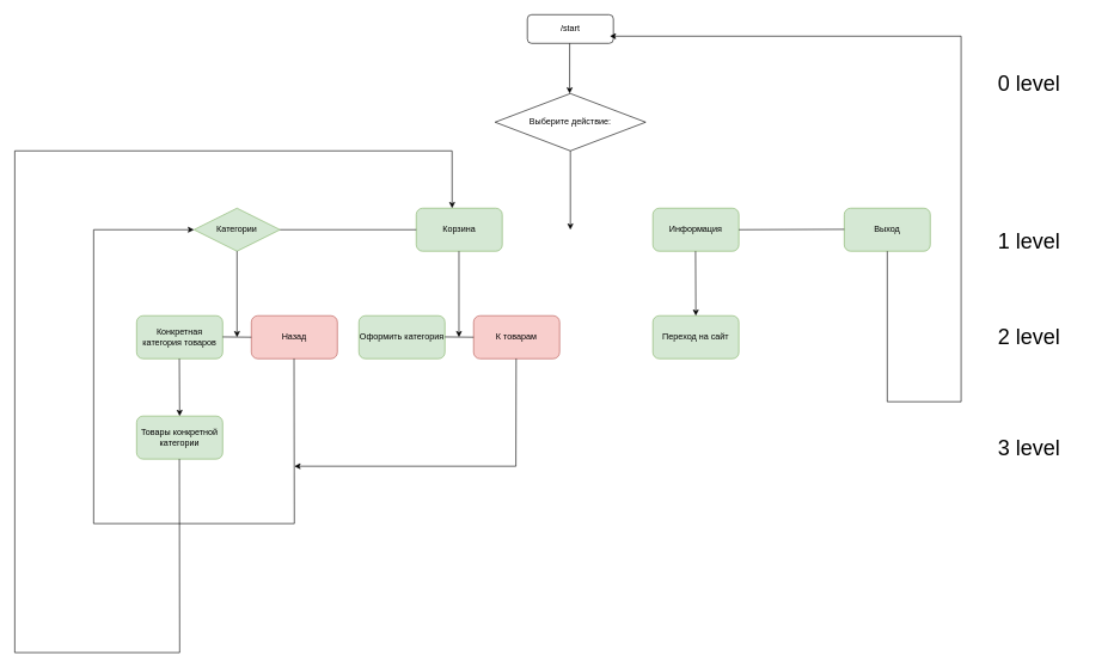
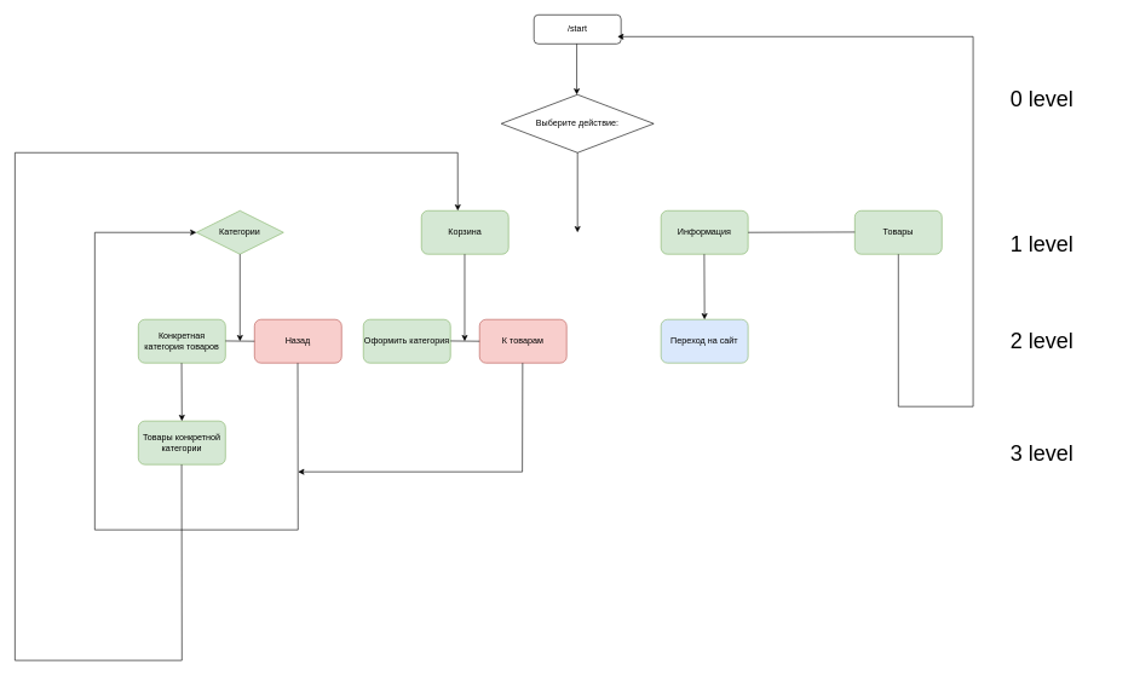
  <mxCell id="0" />
  <mxCell id="1" parent="0" />
  <mxCell id="2" value="/start" style="rounded=1;whiteSpace=wrap;html=1;" vertex="1" parent="1"><mxGeometry x="735" y="20" width="120" height="40" as="geometry" /></mxCell>
  <mxCell id="3" value="Выберите действие:" style="rhombus;whiteSpace=wrap;html=1;" vertex="1" parent="1"><mxGeometry x="690" y="130" width="210" height="80" as="geometry" /></mxCell>
  <mxCell id="4" value="Категории" style="rhombus;whiteSpace=wrap;html=1;fillColor=#d5e8d4;strokeColor=#82b366;" vertex="1" parent="1"><mxGeometry x="270" y="290" width="120" height="60" as="geometry" /></mxCell>
  <mxCell id="5" value="Корзина" style="rounded=1;whiteSpace=wrap;html=1;fillColor=#d5e8d4;strokeColor=#82b366;" vertex="1" parent="1"><mxGeometry x="580" y="290" width="120" height="60" as="geometry" /></mxCell>
  <mxCell id="6" value="Информация" style="rounded=1;whiteSpace=wrap;html=1;fillColor=#d5e8d4;strokeColor=#82b366;" vertex="1" parent="1"><mxGeometry x="910" y="290" width="120" height="60" as="geometry" /></mxCell>
- <mxCell id="7" value="Выход" style="rounded=1;whiteSpace=wrap;html=1;fillColor=#d5e8d4;strokeColor=#82b366;" vertex="1" parent="1"><mxGeometry x="1177" y="290" width="120" height="60" as="geometry" /></mxCell>
+ <mxCell id="7" value="Товары" style="rounded=1;whiteSpace=wrap;html=1;fillColor=#d5e8d4;strokeColor=#82b366;" vertex="1" parent="1"><mxGeometry x="1177" y="290" width="120" height="60" as="geometry" /></mxCell>
  <mxCell id="8" value="Конкретная категория товаров" style="rounded=1;whiteSpace=wrap;html=1;fillColor=#d5e8d4;strokeColor=#82b366;" vertex="1" parent="1"><mxGeometry x="190" y="440" width="120" height="60" as="geometry" /></mxCell>
  <mxCell id="9" value="Назад" style="rounded=1;whiteSpace=wrap;html=1;fillColor=#f8cecc;strokeColor=#b85450;" vertex="1" parent="1"><mxGeometry y="440" width="120" height="60" as="geometry" x="350" /></mxCell>
  <mxCell id="10" value="Оформить категория" style="rounded=1;whiteSpace=wrap;html=1;fillColor=#d5e8d4;strokeColor=#82b366;" vertex="1" parent="1"><mxGeometry x="500" y="440" width="120" height="60" as="geometry" /></mxCell>
  <mxCell id="11" value="К товарам" style="rounded=1;whiteSpace=wrap;html=1;fillColor=#f8cecc;strokeColor=#b85450;" vertex="1" parent="1"><mxGeometry x="660" y="440" width="120" height="60" as="geometry" /></mxCell>
- <mxCell id="12" value="Переход на сайт" style="rounded=1;whiteSpace=wrap;html=1;fillColor=#d5e8d4;strokeColor=#82b366;" vertex="1" parent="1"><mxGeometry x="910" y="440" width="120" height="60" as="geometry" /></mxCell>
+ <mxCell id="12" value="Переход на сайт" style="rounded=1;whiteSpace=wrap;html=1;fillColor=#dae8fc;strokeColor=#82b366;" vertex="1" parent="1"><mxGeometry x="910" y="440" width="120" height="60" as="geometry" /></mxCell>
  <mxCell id="13" value="Товары конкретной категории" style="rounded=1;whiteSpace=wrap;html=1;fillColor=#d5e8d4;strokeColor=#82b366;" vertex="1" parent="1"><mxGeometry x="190" y="580" width="120" height="60" as="geometry" /></mxCell>
- <mxCell id="14" value="" style="endArrow=none;html=1;rounded=0;entryX=0;entryY=0.5;entryDx=0;entryDy=0;exitX=1;exitY=0.5;exitDx=0;exitDy=0;" edge="1" parent="1" source="4" target="5"><mxGeometry width="50" height="50" relative="1" as="geometry"><mxPoint x="460" y="280" as="sourcePoint" /><mxPoint x="510" y="230" as="targetPoint" /></mxGeometry></mxCell>
  <mxCell id="15" value="" style="endArrow=none;html=1;rounded=0;entryX=0;entryY=0.5;entryDx=0;entryDy=0;" edge="1" parent="1"><mxGeometry width="50" height="50" relative="1" as="geometry"><mxPoint x="1030" y="320" as="sourcePoint" /><mxPoint x="1177" y="319.5" as="targetPoint" /></mxGeometry></mxCell>
  <mxCell id="16" value="" style="endArrow=classic;html=1;rounded=0;entryX=0.476;entryY=0;entryDx=0;entryDy=0;entryPerimeter=0;" edge="1" parent="1"><mxGeometry width="50" height="50" relative="1" as="geometry"><mxPoint x="794" y="60" as="sourcePoint" /><mxPoint x="793.96" y="130" as="targetPoint" /></mxGeometry></mxCell>
  <mxCell id="17" value="" style="endArrow=classic;html=1;rounded=0;exitX=0.5;exitY=1;exitDx=0;exitDy=0;" edge="1" parent="1" source="3"><mxGeometry width="50" height="50" relative="1" as="geometry"><mxPoint x="794.33" y="220" as="sourcePoint" /><mxPoint x="795" y="320" as="targetPoint" /></mxGeometry></mxCell>
  <mxCell id="18" value="" style="endArrow=none;html=1;rounded=0;" edge="1" parent="1"><mxGeometry width="50" height="50" relative="1" as="geometry"><mxPoint x="310" y="469.58" as="sourcePoint" /><mxPoint y="470" as="targetPoint" x="350" /></mxGeometry></mxCell>
  <mxCell id="19" value="" style="endArrow=classic;html=1;rounded=0;exitX=0.5;exitY=1;exitDx=0;exitDy=0;" edge="1" parent="1" source="4"><mxGeometry width="50" height="50" relative="1" as="geometry"><mxPoint x="305" y="410" as="sourcePoint" /><mxPoint x="330" y="470" as="targetPoint" /></mxGeometry></mxCell>
  <mxCell id="20" value="" style="endArrow=none;html=1;rounded=0;" edge="1" parent="1"><mxGeometry width="50" height="50" relative="1" as="geometry"><mxPoint x="620" y="469.58" as="sourcePoint" /><mxPoint x="660" y="470" as="targetPoint" /></mxGeometry></mxCell>
  <mxCell id="21" value="" style="endArrow=classic;html=1;rounded=0;exitX=0.5;exitY=1;exitDx=0;exitDy=0;" edge="1" parent="1"><mxGeometry width="50" height="50" relative="1" as="geometry"><mxPoint x="639.58" y="350" as="sourcePoint" /><mxPoint x="639.58" y="470" as="targetPoint" /></mxGeometry></mxCell>
  <mxCell id="22" value="" style="endArrow=classic;html=1;rounded=0;exitX=0.5;exitY=1;exitDx=0;exitDy=0;entryX=0.5;entryY=0;entryDx=0;entryDy=0;" edge="1" parent="1" target="12"><mxGeometry width="50" height="50" relative="1" as="geometry"><mxPoint x="969.58" y="350" as="sourcePoint" /><mxPoint x="970" y="420" as="targetPoint" /></mxGeometry></mxCell>
  <mxCell id="23" value="" style="endArrow=classic;html=1;rounded=0;exitX=0.5;exitY=1;exitDx=0;exitDy=0;" edge="1" parent="1"><mxGeometry width="50" height="50" relative="1" as="geometry"><mxPoint x="249.58" y="500" as="sourcePoint" /><mxPoint x="250" y="580" as="targetPoint" /></mxGeometry></mxCell>
  <mxCell id="24" value="" style="endArrow=classic;html=1;rounded=0;exitX=0.5;exitY=1;exitDx=0;exitDy=0;entryX=0;entryY=0.5;entryDx=0;entryDy=0;" edge="1" parent="1" target="4"><mxGeometry width="50" height="50" relative="1" as="geometry"><mxPoint x="409.58" y="500" as="sourcePoint" /><mxPoint x="130" y="260" as="targetPoint" /><Array as="points"><mxPoint x="410" y="730" /><mxPoint x="130" y="730" /><mxPoint x="130" y="320" /></Array></mxGeometry></mxCell>
  <mxCell id="25" value="" style="endArrow=classic;html=1;rounded=0;" edge="1" parent="1"><mxGeometry width="50" height="50" relative="1" as="geometry"><mxPoint x="719.41" y="500" as="sourcePoint" /><mxPoint x="410" y="650" as="targetPoint" /><Array as="points"><mxPoint x="719" y="650" /></Array></mxGeometry></mxCell>
- <mxCell id="26" value="&lt;font style=&quot;font-size: 30px;&quot;&gt;0 level&lt;/font&gt;" style="text;html=1;strokeColor=none;fillColor=none;align=center;verticalAlign=middle;whiteSpace=wrap;rounded=0;fontSize=30;" vertex="1" parent="1"><mxGeometry x="1330" y="100" width="210" height="30" as="geometry" /></mxCell>
+ <mxCell id="26" value="&lt;font style=&quot;font-size: 30px;&quot;&gt;0 level&lt;/font&gt;" style="text;html=1;strokeColor=none;fillColor=none;align=center;verticalAlign=middle;whiteSpace=wrap;rounded=0;fontSize=30;" vertex="1" parent="1"><mxGeometry x="1330" y="120" width="210" height="30" as="geometry" /></mxCell>
  <mxCell id="27" value="&lt;font style=&quot;font-size: 30px;&quot;&gt;1 level&lt;/font&gt;" style="text;html=1;strokeColor=none;fillColor=none;align=center;verticalAlign=middle;whiteSpace=wrap;rounded=0;fontSize=30;" vertex="1" parent="1"><mxGeometry x="1330" y="320" width="210" height="30" as="geometry" /></mxCell>
  <mxCell id="28" value="&lt;font style=&quot;font-size: 30px;&quot;&gt;2 level&lt;/font&gt;" style="text;html=1;strokeColor=none;fillColor=none;align=center;verticalAlign=middle;whiteSpace=wrap;rounded=0;fontSize=30;" vertex="1" parent="1"><mxGeometry x="1330" y="455" width="210" height="30" as="geometry" /></mxCell>
  <mxCell id="29" value="&lt;font style=&quot;font-size: 30px;&quot;&gt;3 level&lt;/font&gt;" style="text;html=1;strokeColor=none;fillColor=none;align=center;verticalAlign=middle;whiteSpace=wrap;rounded=0;fontSize=30;" vertex="1" parent="1"><mxGeometry x="1330" y="610" width="210" height="30" as="geometry" /></mxCell>
  <mxCell id="30" value="" style="endArrow=classic;html=1;rounded=0;fontSize=30;entryX=0.417;entryY=0;entryDx=0;entryDy=0;entryPerimeter=0;" edge="1" parent="1" target="5"><mxGeometry width="50" height="50" relative="1" as="geometry"><mxPoint x="249.6" y="640" as="sourcePoint" /><mxPoint x="630" y="260" as="targetPoint" /><Array as="points"><mxPoint x="250" y="910" /><mxPoint x="20" y="910" /><mxPoint x="20" y="210" /><mxPoint x="630" y="210" /></Array></mxGeometry></mxCell>
  <mxCell id="31" value="" style="endArrow=classic;html=1;rounded=0;fontSize=30;exitX=0.5;exitY=1;exitDx=0;exitDy=0;" edge="1" parent="1" source="7"><mxGeometry width="50" height="50" relative="1" as="geometry"><mxPoint x="1212" y="520" as="sourcePoint" /><mxPoint x="850" y="50" as="targetPoint" /><Array as="points"><mxPoint x="1237" y="560" /><mxPoint x="1340" y="560" /><mxPoint x="1340" y="50" /></Array></mxGeometry></mxCell>
